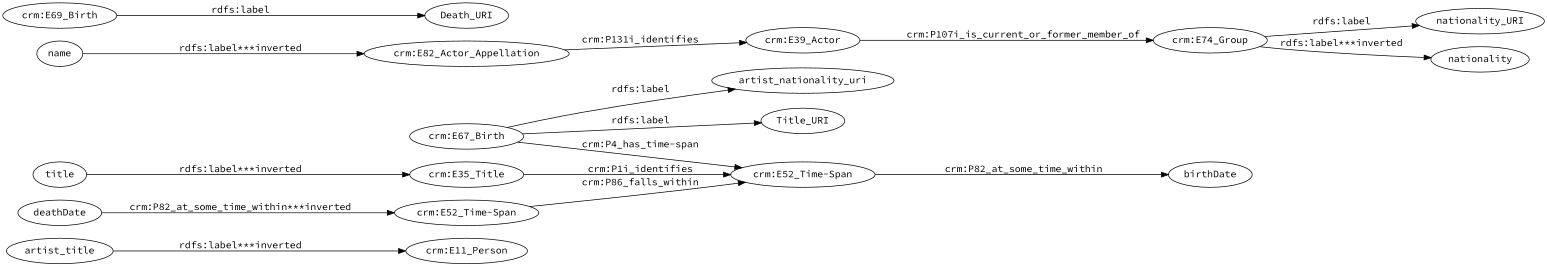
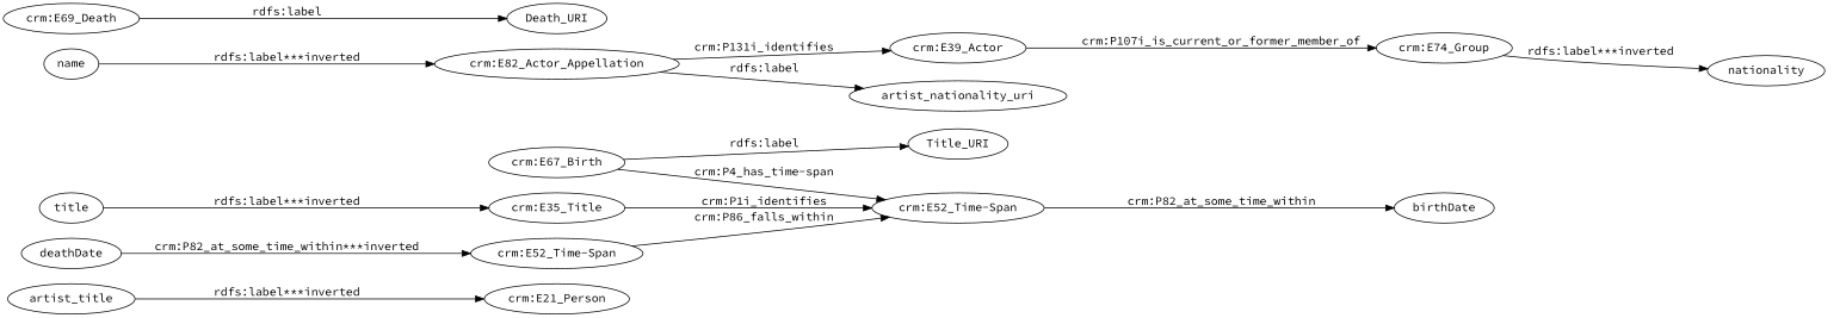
  digraph {
    fontname="Source Code Pro"
    rankdir=LR
    node [fontname="Source Code Pro" type=attribute_name]
    edge [fontname="Source Code Pro" type=st_property_uri weight=1]
    n1 [label=artist_title]
-   n2 [label="crm:E11_Person" type=class_uri]
+   n2 [label="crm:E21_Person" type=class_uri]
    n3 [label="crm:E39_Actor" type=class_uri]
    n4 [label="crm:E74_Group" type=class_uri]
    n5 [label="crm:E67_Birth" type=class_uri]
    n6 [label="crm:E52_Time-Span" type=class_uri]
    n7 [label=Title_URI]
-   n8 [label="crm:E69_Birth" type=class_uri]
+   n8 [label="crm:E69_Death" type=class_uri]
    n9 [label=Death_URI]
-   n10 [label=nationality_URI]
    n11 [label=nationality]
    n12 [label=birthDate]
    n13 [label="crm:E35_Title" type=class_uri]
    n14 [label="crm:E52_Time-Span" type=class_uri]
    n15 [label="crm:E82_Actor_Appellation" type=class_uri]
    n16 [label=artist_nationality_uri]
    n17 [label=deathDate]
    n18 [label=name]
    n19 [label=title]
    n1 -> n2 [label="rdfs:label***inverted"]
    n3 -> n4 [label="crm:P107i_is_current_or_former_member_of" type=direct_property_uri]
-   n4 -> n10 [label="rdfs:label" weight=""]
    n4 -> n11 [label="rdfs:label***inverted"]
    n5 -> n6 [label="crm:P4_has_time-span" type=inherited weight=4]
    n5 -> n7 [label="rdfs:label" weight=""]
    n6 -> n12 [label="crm:P82_at_some_time_within" weight=""]
    n8 -> n9 [label="rdfs:label" weight=""]
    n13 -> n6 [label="crm:P1i_identifies" type=inherited weight=4]
    n14 -> n6 [label="crm:P86_falls_within" type=direct_property_uri]
    n15 -> n3 [label="crm:P131i_identifies" type=direct_property_uri]
-   n5 -> n16 [label="rdfs:label" weight=""]
+   n15 -> n16 [label="rdfs:label" weight=""]
    n17 -> n14 [label="crm:P82_at_some_time_within***inverted"]
    n18 -> n15 [label="rdfs:label***inverted"]
    n19 -> n13 [label="rdfs:label***inverted"]
  }
